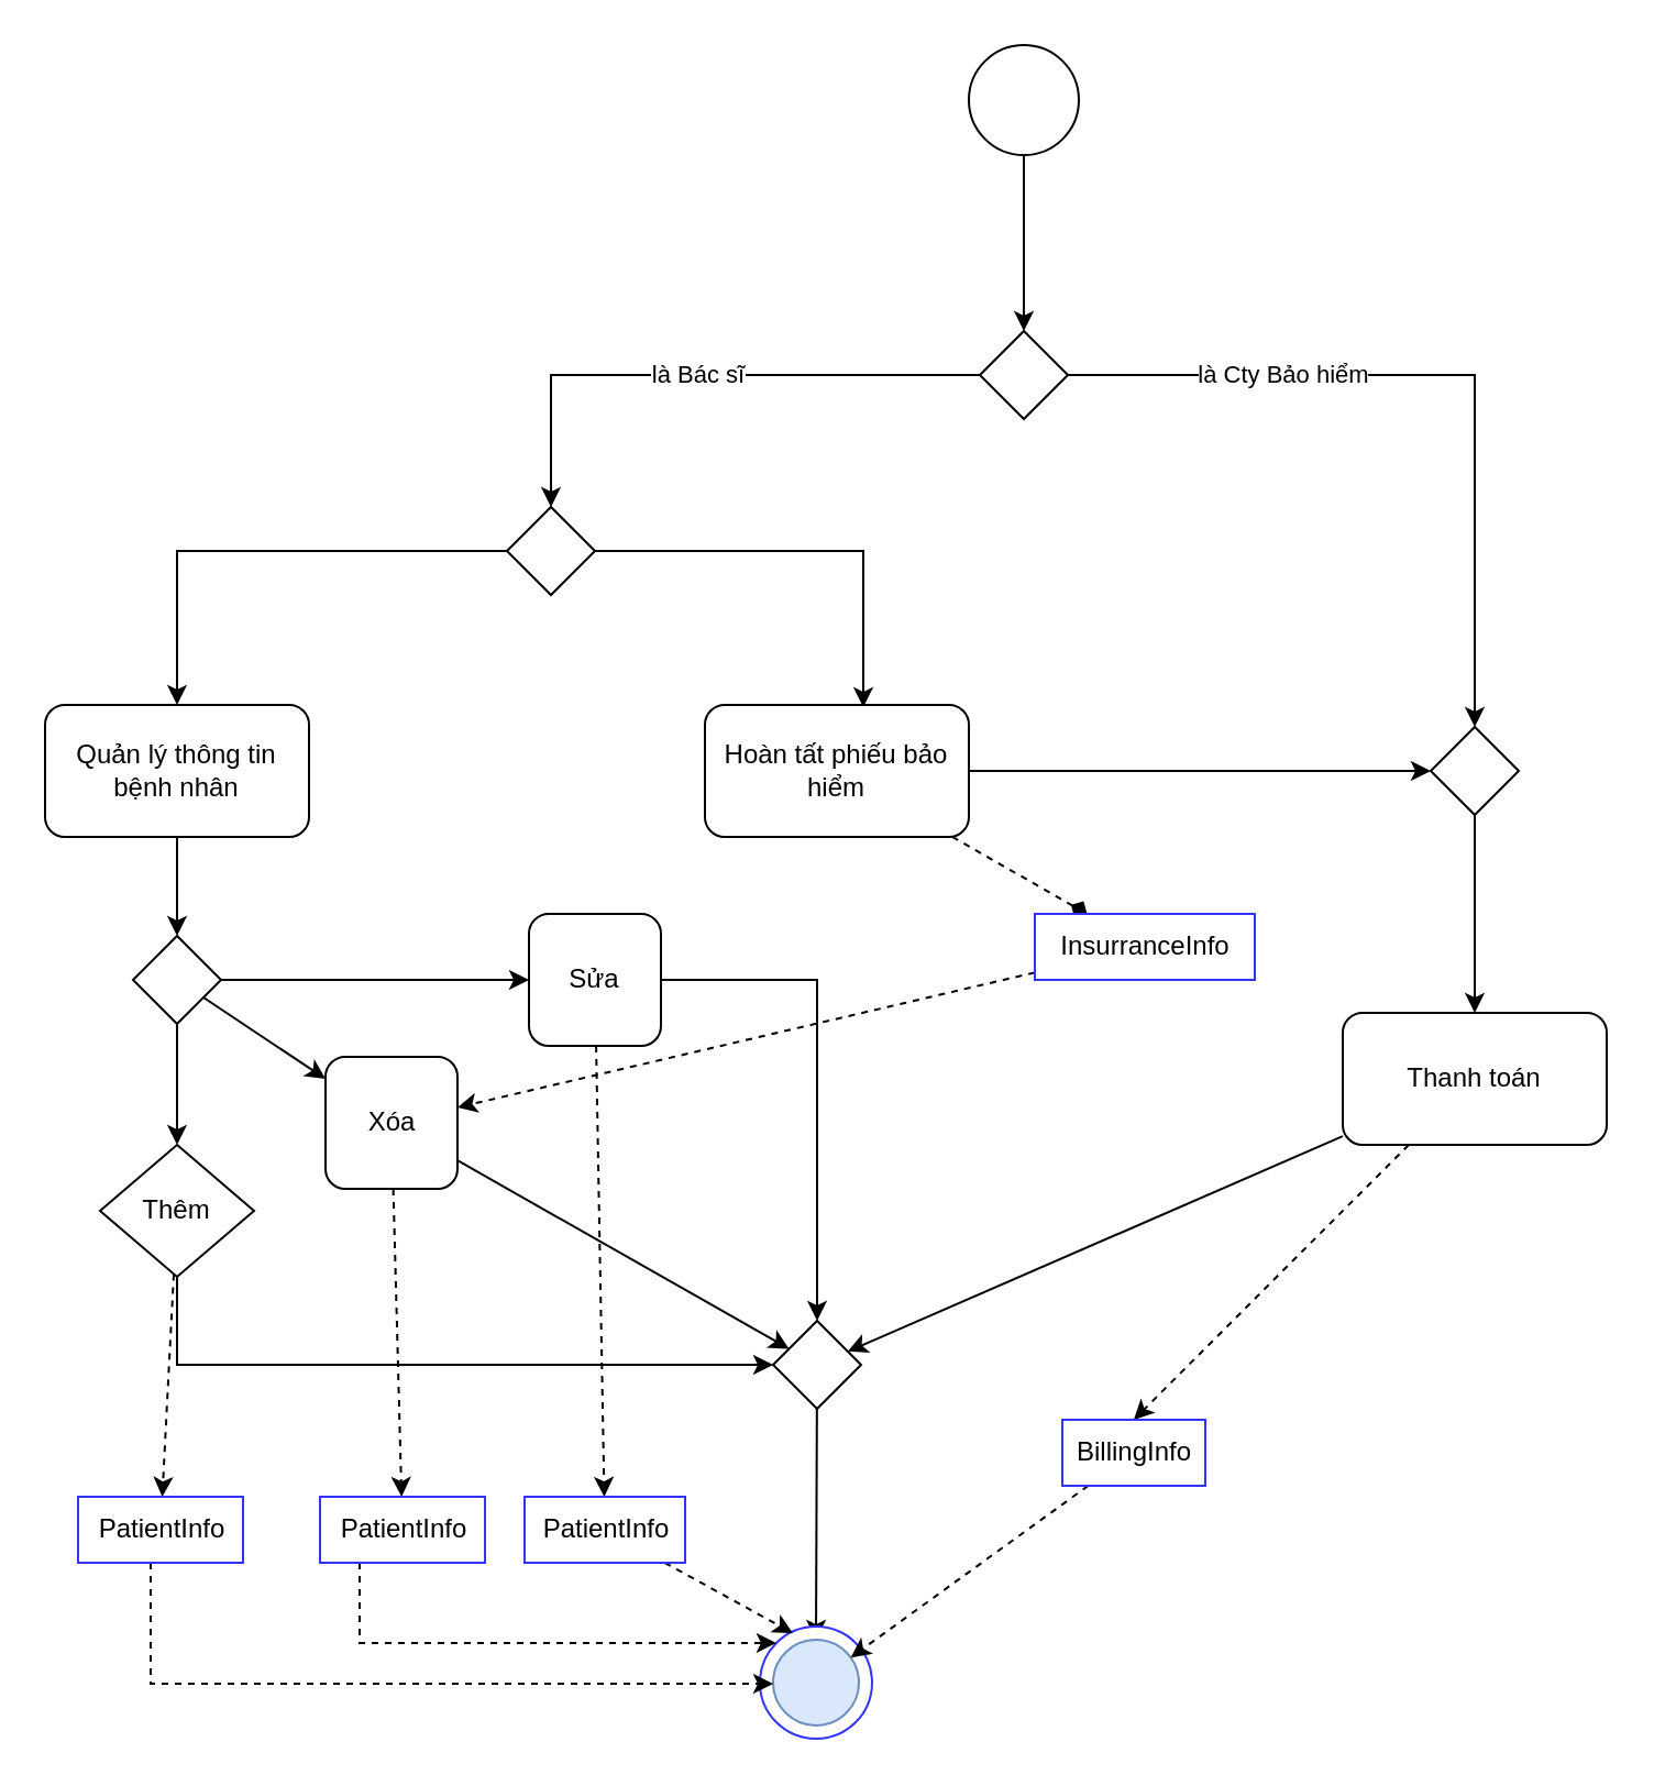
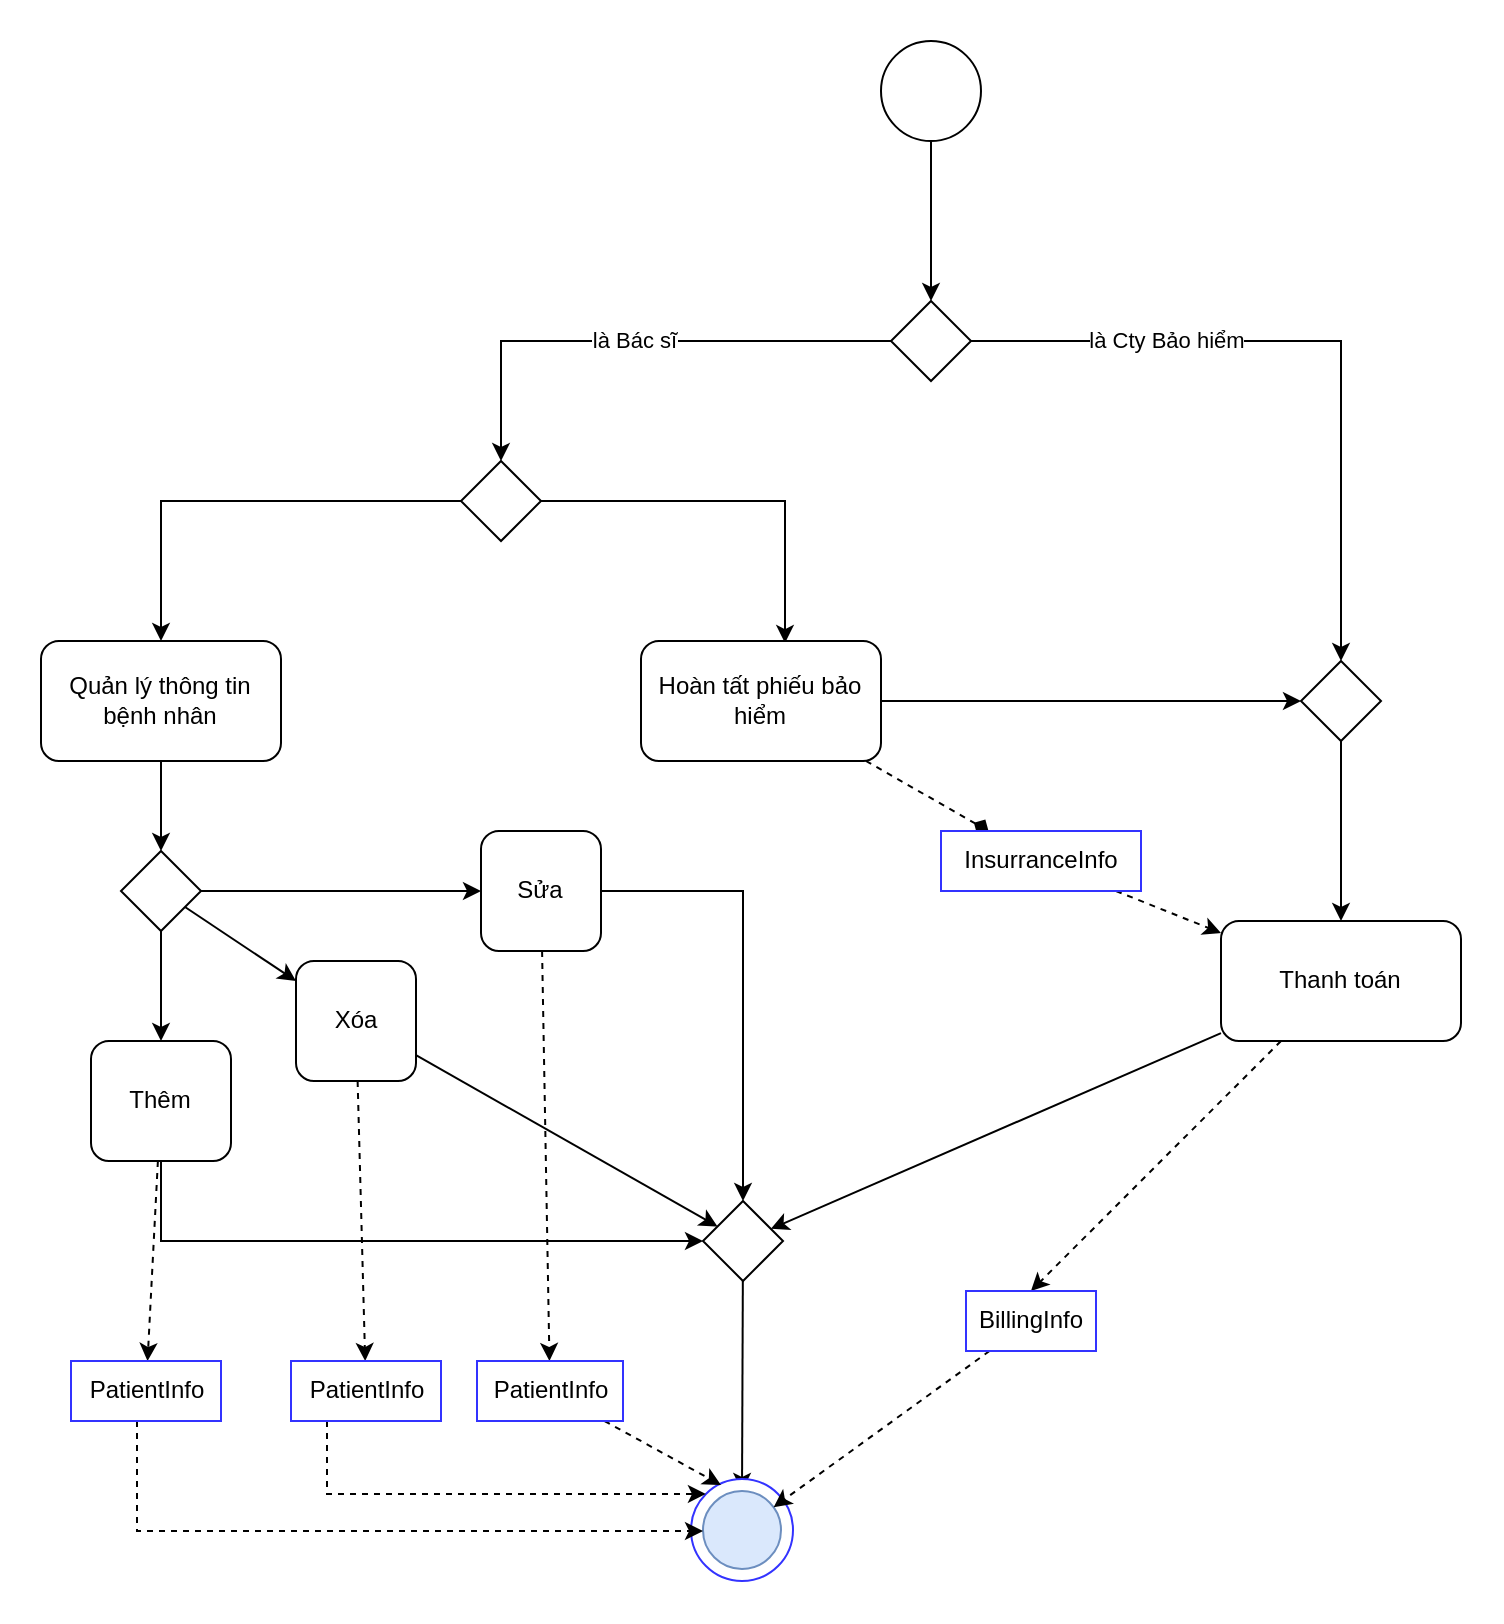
  <mxCell id="0" />
  <mxCell id="1" parent="0" />
  <mxCell id="2" value="" style="rounded=0;orthogonalLoop=1;jettySize=auto;html=1;" parent="1" source="3" target="6" edge="1"><mxGeometry relative="1" as="geometry" /></mxCell>
  <mxCell id="3" value="" style="ellipse;whiteSpace=wrap;html=1;aspect=fixed;" parent="1" vertex="1"><mxGeometry x="440" width="50" height="50" as="geometry" y="20" /></mxCell>
  <mxCell id="4" value="là Bác sĩ" style="edgeStyle=none;rounded=0;orthogonalLoop=1;jettySize=auto;html=1;" parent="1" source="6" target="12" edge="1"><mxGeometry relative="1" as="geometry"><mxPoint x="250" y="210" as="targetPoint" /><Array as="points"><mxPoint x="250" y="170" /></Array></mxGeometry></mxCell>
  <mxCell id="5" value="là Cty Bảo hiểm" style="edgeStyle=orthogonalEdgeStyle;rounded=0;orthogonalLoop=1;jettySize=auto;html=1;entryX=0.5;entryY=0;entryDx=0;entryDy=0;" parent="1" source="6" target="32" edge="1"><mxGeometry x="-0.433" relative="1" as="geometry"><mxPoint x="680" y="320" as="targetPoint" /><mxPoint as="offset" /></mxGeometry></mxCell>
  <mxCell id="6" value="" style="rhombus;whiteSpace=wrap;html=1;" parent="1" vertex="1"><mxGeometry x="445" y="150" width="40" height="40" as="geometry" /></mxCell>
  <mxCell id="7" style="edgeStyle=none;rounded=0;orthogonalLoop=1;jettySize=auto;html=1;" parent="1" source="9" target="34" edge="1"><mxGeometry relative="1" as="geometry" /></mxCell>
  <mxCell id="8" style="edgeStyle=none;rounded=0;orthogonalLoop=1;jettySize=auto;html=1;entryX=0.5;entryY=0;entryDx=0;entryDy=0;dashed=1;" parent="1" source="9" target="44" edge="1"><mxGeometry relative="1" as="geometry" /></mxCell>
  <mxCell id="9" value="Thanh toán" style="rounded=1;whiteSpace=wrap;html=1;" parent="1" vertex="1"><mxGeometry x="610" y="460" width="120" height="60" as="geometry" /></mxCell>
  <mxCell id="10" style="edgeStyle=none;rounded=0;orthogonalLoop=1;jettySize=auto;html=1;entryX=0.5;entryY=0;entryDx=0;entryDy=0;" parent="1" source="12" target="14" edge="1"><mxGeometry relative="1" as="geometry"><Array as="points"><mxPoint x="80" y="250" /></Array></mxGeometry></mxCell>
  <mxCell id="11" style="edgeStyle=none;rounded=0;orthogonalLoop=1;jettySize=auto;html=1;entryX=0.6;entryY=0.017;entryDx=0;entryDy=0;entryPerimeter=0;" parent="1" source="12" target="26" edge="1"><mxGeometry relative="1" as="geometry"><Array as="points"><mxPoint x="392" y="250" /></Array></mxGeometry></mxCell>
  <mxCell id="12" value="" style="rhombus;whiteSpace=wrap;html=1;" parent="1" vertex="1"><mxGeometry x="230" y="230" width="40" height="40" as="geometry" /></mxCell>
  <mxCell id="13" style="edgeStyle=none;rounded=0;orthogonalLoop=1;jettySize=auto;html=1;" parent="1" source="14" target="30" edge="1"><mxGeometry relative="1" as="geometry" /></mxCell>
  <mxCell id="14" value="Quản lý thông tin bệnh nhân" style="rounded=1;whiteSpace=wrap;html=1;" parent="1" vertex="1"><mxGeometry x="20" y="320" width="120" height="60" as="geometry" /></mxCell>
  <mxCell id="15" style="edgeStyle=orthogonalEdgeStyle;rounded=0;orthogonalLoop=1;jettySize=auto;html=1;" parent="1" source="17" target="34" edge="1"><mxGeometry relative="1" as="geometry"><Array as="points"><mxPoint x="80" y="620" /></Array></mxGeometry></mxCell>
  <mxCell id="16" style="edgeStyle=none;rounded=0;orthogonalLoop=1;jettySize=auto;html=1;dashed=1;" parent="1" source="17" target="38" edge="1"><mxGeometry relative="1" as="geometry" /></mxCell>
- <mxCell id="17" value="Thêm" style="rhombus;whiteSpace=wrap;html=1;" parent="1" vertex="1"><mxGeometry x="45" y="520" width="70" height="60" as="geometry" /></mxCell>
+ <mxCell id="17" value="Thêm" style="rounded=1;whiteSpace=wrap;html=1;" parent="1" vertex="1"><mxGeometry x="45" y="520" width="70" height="60" as="geometry" /></mxCell>
  <mxCell id="18" style="rounded=0;orthogonalLoop=1;jettySize=auto;html=1;" parent="1" source="20" target="34" edge="1"><mxGeometry relative="1" as="geometry" /></mxCell>
  <mxCell id="19" style="rounded=0;orthogonalLoop=1;jettySize=auto;html=1;dashed=1;" parent="1" source="20" target="40" edge="1"><mxGeometry relative="1" as="geometry" /></mxCell>
  <mxCell id="20" value="Xóa" style="rounded=1;whiteSpace=wrap;html=1;" parent="1" vertex="1"><mxGeometry x="147.5" y="480" width="60" height="60" as="geometry" /></mxCell>
  <mxCell id="21" style="edgeStyle=orthogonalEdgeStyle;rounded=0;orthogonalLoop=1;jettySize=auto;html=1;entryX=0.5;entryY=0;entryDx=0;entryDy=0;" parent="1" source="23" target="34" edge="1"><mxGeometry relative="1" as="geometry" /></mxCell>
  <mxCell id="22" style="edgeStyle=none;rounded=0;orthogonalLoop=1;jettySize=auto;html=1;dashed=1;" parent="1" source="23" target="42" edge="1"><mxGeometry relative="1" as="geometry" /></mxCell>
  <mxCell id="23" value="Sửa" style="rounded=1;whiteSpace=wrap;html=1;" parent="1" vertex="1"><mxGeometry x="240" y="415" width="60" height="60" as="geometry" /></mxCell>
  <mxCell id="24" style="edgeStyle=none;rounded=0;orthogonalLoop=1;jettySize=auto;html=1;entryX=0;entryY=0.5;entryDx=0;entryDy=0;" parent="1" source="26" target="32" edge="1"><mxGeometry relative="1" as="geometry" /></mxCell>
  <mxCell id="25" style="edgeStyle=none;rounded=0;orthogonalLoop=1;jettySize=auto;html=1;dashed=1;endArrow=diamond;" parent="1" source="26" target="46" edge="1"><mxGeometry relative="1" as="geometry" /></mxCell>
  <mxCell id="26" value="Hoàn tất phiếu bảo hiểm" style="rounded=1;whiteSpace=wrap;html=1;" parent="1" vertex="1"><mxGeometry x="320" y="320" width="120" height="60" as="geometry" /></mxCell>
  <mxCell id="27" style="edgeStyle=none;rounded=0;orthogonalLoop=1;jettySize=auto;html=1;" parent="1" source="30" target="17" edge="1"><mxGeometry relative="1" as="geometry" /></mxCell>
  <mxCell id="28" style="edgeStyle=none;rounded=0;orthogonalLoop=1;jettySize=auto;html=1;" parent="1" source="30" target="23" edge="1"><mxGeometry relative="1" as="geometry" /></mxCell>
  <mxCell id="29" style="edgeStyle=none;rounded=0;orthogonalLoop=1;jettySize=auto;html=1;" parent="1" source="30" target="20" edge="1"><mxGeometry relative="1" as="geometry" /></mxCell>
  <mxCell id="30" value="" style="rhombus;whiteSpace=wrap;html=1;" parent="1" vertex="1"><mxGeometry x="60" y="425" width="40" height="40" as="geometry" /></mxCell>
  <mxCell id="31" style="edgeStyle=orthogonalEdgeStyle;rounded=0;orthogonalLoop=1;jettySize=auto;html=1;entryX=0.5;entryY=0;entryDx=0;entryDy=0;" parent="1" source="32" target="9" edge="1"><mxGeometry relative="1" as="geometry" /></mxCell>
  <mxCell id="32" value="" style="rhombus;whiteSpace=wrap;html=1;" parent="1" vertex="1"><mxGeometry x="650" y="330" width="40" height="40" as="geometry" /></mxCell>
  <mxCell id="33" style="edgeStyle=none;rounded=0;orthogonalLoop=1;jettySize=auto;html=1;" parent="1" source="34" target="36" edge="1"><mxGeometry relative="1" as="geometry" /></mxCell>
  <mxCell id="34" value="" style="rhombus;whiteSpace=wrap;html=1;" parent="1" vertex="1"><mxGeometry x="351" y="600" width="40" height="40" as="geometry" /></mxCell>
  <mxCell id="35" value="" style="ellipse;whiteSpace=wrap;html=1;aspect=fixed;strokeColor=#3333FF;" parent="1" vertex="1"><mxGeometry x="345" y="739" width="51" height="51" as="geometry" /></mxCell>
  <mxCell id="36" value="" style="ellipse;whiteSpace=wrap;html=1;aspect=fixed;fillColor=#dae8fc;strokeColor=#6c8ebf;" parent="1" vertex="1"><mxGeometry x="351" y="745" width="39" height="39" as="geometry" /></mxCell>
  <mxCell id="37" style="edgeStyle=orthogonalEdgeStyle;rounded=0;orthogonalLoop=1;jettySize=auto;html=1;dashed=1;" parent="1" source="38" target="36" edge="1"><mxGeometry relative="1" as="geometry"><Array as="points"><mxPoint x="68" y="765" /></Array></mxGeometry></mxCell>
  <mxCell id="38" value="PatientInfo" style="html=1;strokeColor=#3333FF;" parent="1" vertex="1"><mxGeometry x="35" y="680" width="75" height="30" as="geometry" /></mxCell>
  <mxCell id="39" style="rounded=0;orthogonalLoop=1;jettySize=auto;html=1;entryX=0;entryY=0;entryDx=0;entryDy=0;dashed=1;edgeStyle=orthogonalEdgeStyle;" parent="1" source="40" target="35" edge="1"><mxGeometry relative="1" as="geometry"><Array as="points"><mxPoint x="163" y="746" /></Array></mxGeometry></mxCell>
  <mxCell id="40" value="PatientInfo" style="html=1;strokeColor=#3333FF;" parent="1" vertex="1"><mxGeometry x="145" y="680" width="75" height="30" as="geometry" /></mxCell>
  <mxCell id="41" style="rounded=0;orthogonalLoop=1;jettySize=auto;html=1;entryX=0.294;entryY=0.059;entryDx=0;entryDy=0;entryPerimeter=0;dashed=1;" parent="1" source="42" target="35" edge="1"><mxGeometry relative="1" as="geometry" /></mxCell>
  <mxCell id="42" value="PatientInfo" style="html=1;strokeColor=#3333FF;" parent="1" vertex="1"><mxGeometry x="238" y="680" width="73" height="30" as="geometry" /></mxCell>
  <mxCell id="43" style="edgeStyle=none;rounded=0;orthogonalLoop=1;jettySize=auto;html=1;dashed=1;" parent="1" source="44" target="36" edge="1"><mxGeometry relative="1" as="geometry" /></mxCell>
  <mxCell id="44" value="BillingInfo" style="html=1;strokeColor=#3333FF;" parent="1" vertex="1"><mxGeometry x="482.5" y="645" width="65" height="30" as="geometry" /></mxCell>
- <mxCell id="45" style="edgeStyle=none;rounded=0;orthogonalLoop=1;jettySize=auto;html=1;dashed=1;" parent="1" source="46" target="20" edge="1"><mxGeometry relative="1" as="geometry" /></mxCell>
+ <mxCell id="45" style="edgeStyle=none;rounded=0;orthogonalLoop=1;jettySize=auto;html=1;dashed=1;" parent="1" source="46" target="9" edge="1"><mxGeometry relative="1" as="geometry" /></mxCell>
  <mxCell id="46" value="InsurranceInfo" style="html=1;strokeColor=#3333FF;" parent="1" vertex="1"><mxGeometry x="470" y="415" width="100" height="30" as="geometry" /></mxCell>
